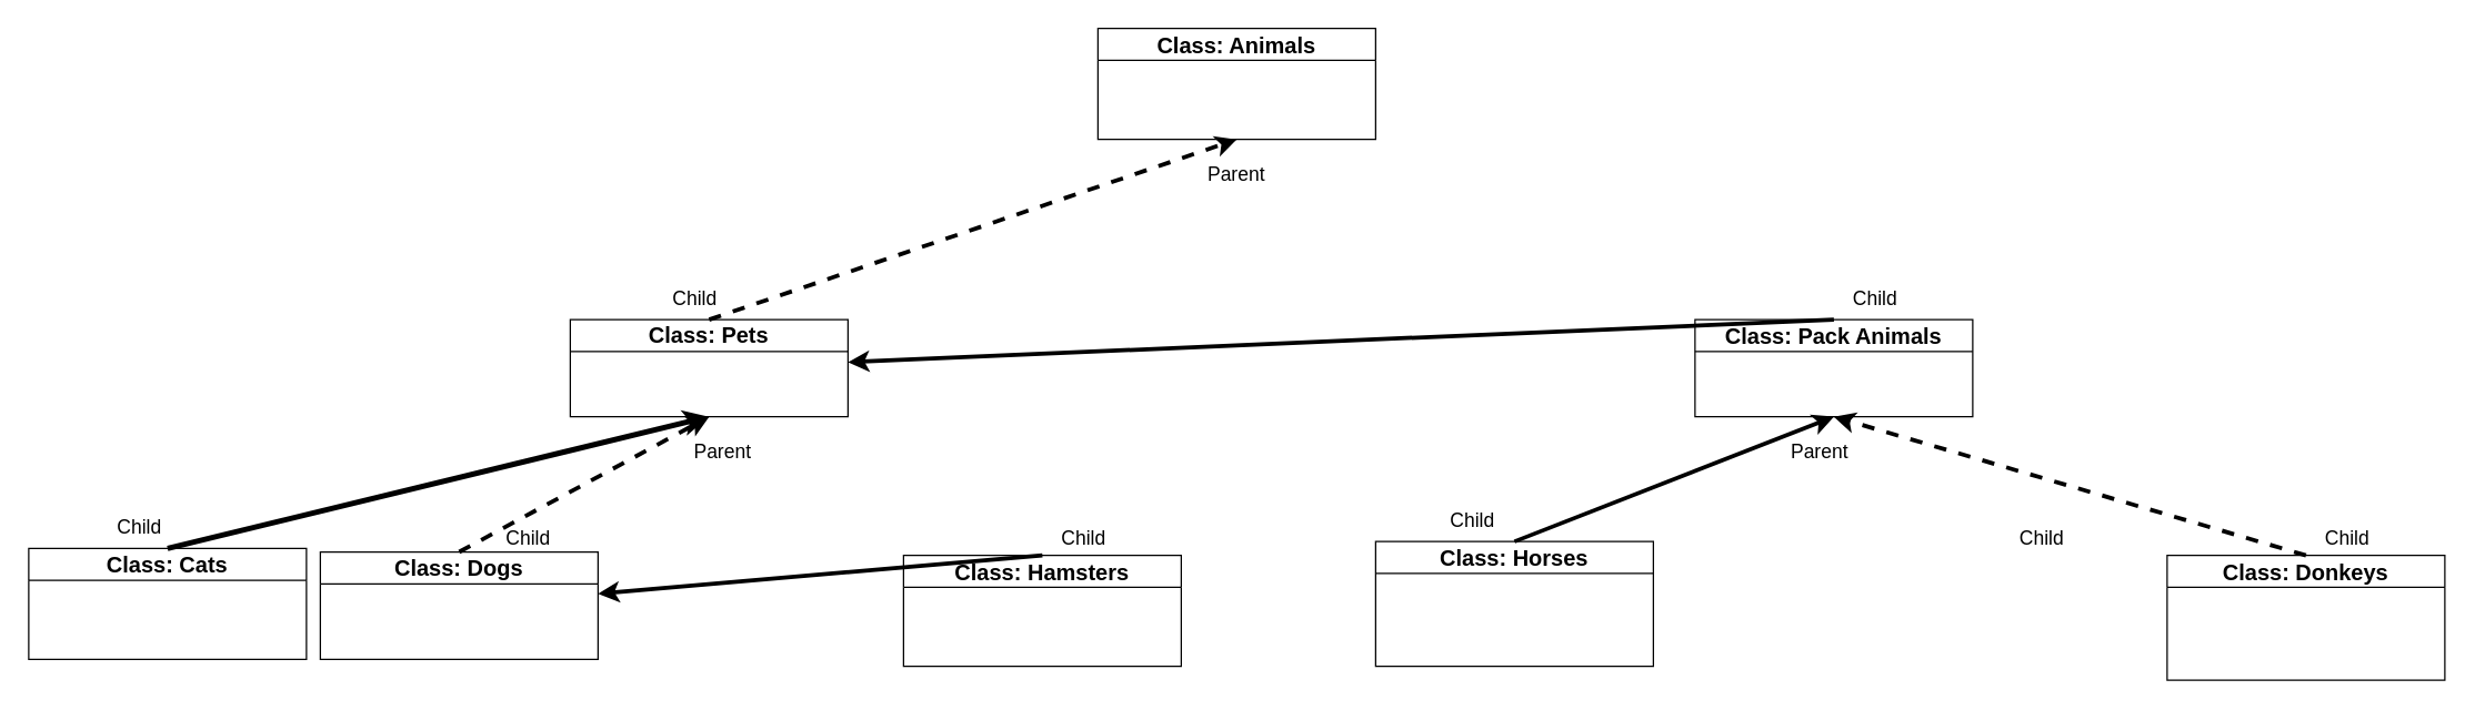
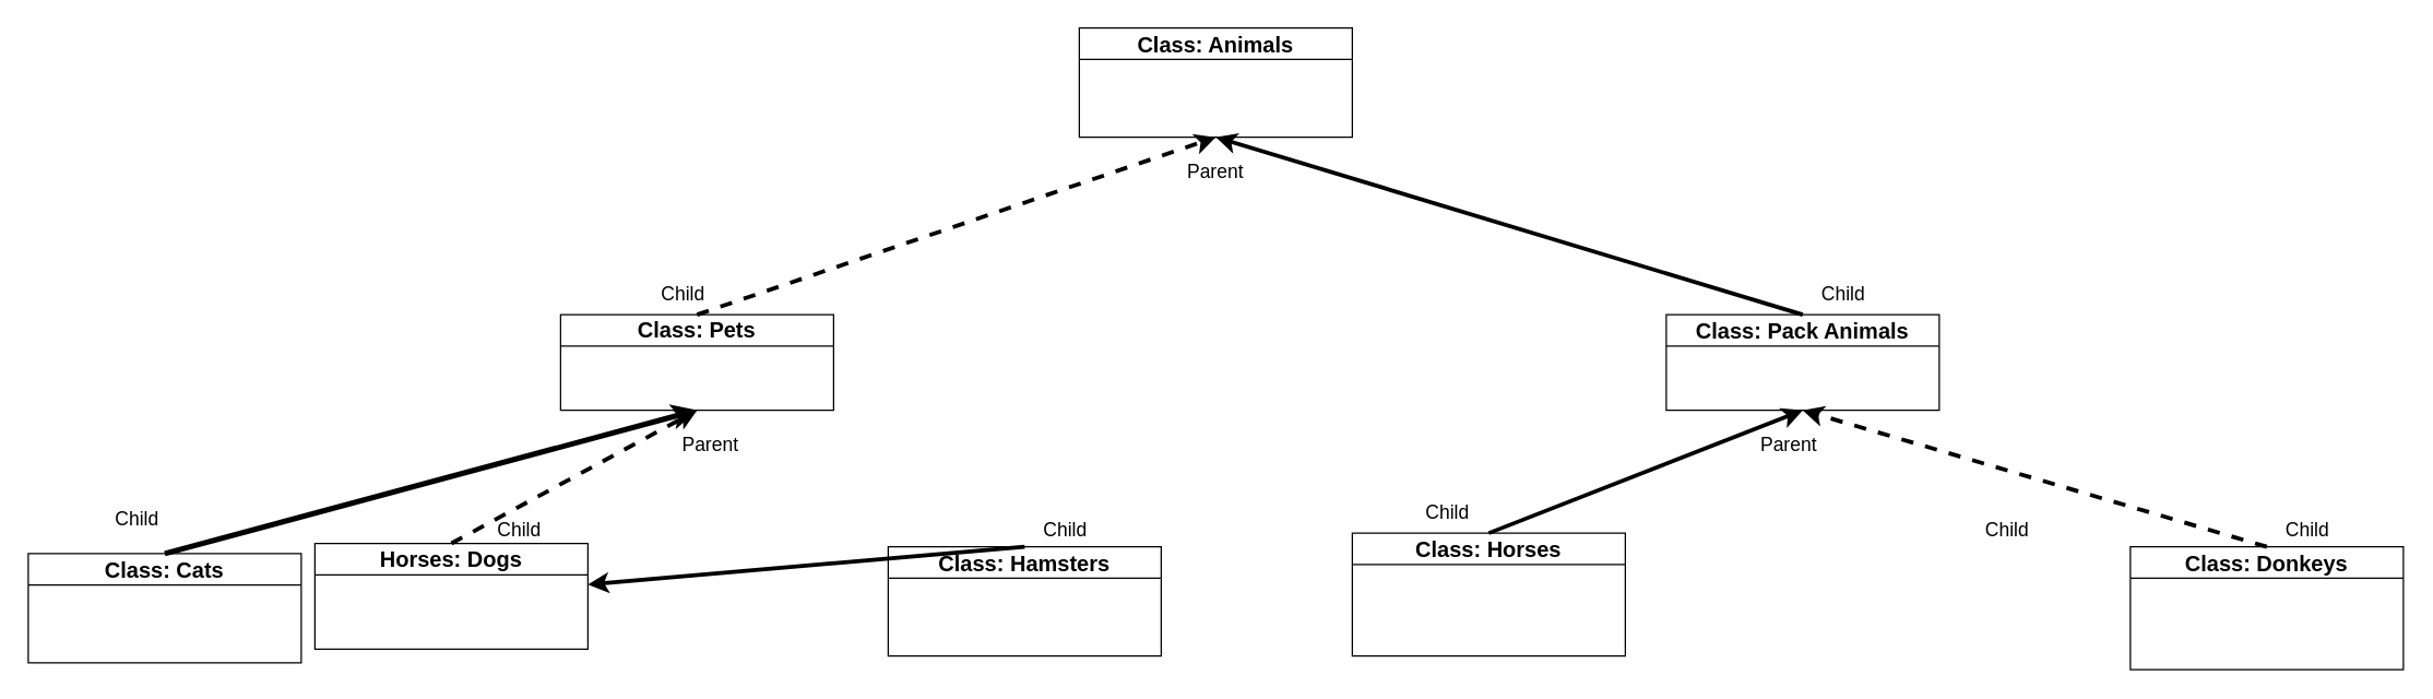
  <mxCell id="0" />
  <mxCell id="1" parent="0" />
  <mxCell id="2" value="Class: Animals" style="swimlane;whiteSpace=wrap;html=1;fontSize=16;" vertex="1" parent="1"><mxGeometry x="790" y="20" width="200" height="80" as="geometry" /></mxCell>
  <mxCell id="3" value="&lt;p style=&quot;line-height: 120%;&quot;&gt;&lt;font style=&quot;font-size: 16px;&quot;&gt;Class: Pets&lt;/font&gt;&lt;/p&gt;" style="swimlane;whiteSpace=wrap;html=1;" vertex="1" parent="1"><mxGeometry x="410" y="230" width="200" height="70" as="geometry" /></mxCell>
  <mxCell id="4" value="&lt;font style=&quot;font-size: 16px;&quot;&gt;Class: Pack Animals&lt;/font&gt;" style="swimlane;whiteSpace=wrap;html=1;" vertex="1" parent="1"><mxGeometry x="1220" y="230" width="200" height="70" as="geometry" /></mxCell>
- <mxCell id="5" value="&lt;font style=&quot;font-size: 16px;&quot;&gt;Class: Cats&lt;/font&gt;" style="swimlane;whiteSpace=wrap;html=1;" vertex="1" parent="1"><mxGeometry x="20" y="395" width="200" height="80" as="geometry" /></mxCell>
- <mxCell id="6" value="&lt;font style=&quot;font-size: 16px;&quot;&gt;Class: Dogs&lt;/font&gt;" style="swimlane;whiteSpace=wrap;html=1;" vertex="1" parent="1"><mxGeometry x="230" y="397.5" width="200" height="77.5" as="geometry" /></mxCell>
+ <mxCell id="5" value="&lt;font style=&quot;font-size: 16px;&quot;&gt;Class: Cats&lt;/font&gt;" style="swimlane;whiteSpace=wrap;html=1;" vertex="1" parent="1"><mxGeometry x="20" y="405" width="200" height="80" as="geometry" /></mxCell>
+ <mxCell id="6" value="&lt;font style=&quot;font-size: 16px;&quot;&gt;Horses: Dogs&lt;/font&gt;" style="swimlane;whiteSpace=wrap;html=1;" vertex="1" parent="1"><mxGeometry x="230" y="397.5" width="200" height="77.5" as="geometry" /></mxCell>
  <mxCell id="7" value="&lt;font style=&quot;font-size: 16px;&quot;&gt;Class: Hamsters&lt;/font&gt;" style="swimlane;whiteSpace=wrap;html=1;" vertex="1" parent="1"><mxGeometry x="650" y="400" width="200" height="80" as="geometry" /></mxCell>
  <mxCell id="8" value="Class: Horses" style="swimlane;whiteSpace=wrap;html=1;fontSize=16;" vertex="1" parent="1"><mxGeometry x="990" y="390" width="200" height="90" as="geometry" /></mxCell>
  <mxCell id="9" value="Class: Donkeys" style="swimlane;whiteSpace=wrap;html=1;fontSize=16;" vertex="1" parent="1"><mxGeometry x="1560" y="400" width="200" height="90" as="geometry" /></mxCell>
  <mxCell id="10" value="" style="endArrow=classic;html=1;rounded=0;entryX=0.5;entryY=1;entryDx=0;entryDy=0;exitX=0.5;exitY=0;exitDx=0;exitDy=0;strokeWidth=4;" edge="1" parent="1" source="5" target="3"><mxGeometry width="50" height="50" relative="1" as="geometry"><mxPoint x="630" y="640" as="sourcePoint" /><mxPoint x="770" y="440" as="targetPoint" /></mxGeometry></mxCell>
  <mxCell id="11" value="" style="endArrow=classic;html=1;rounded=0;entryX=0.5;entryY=1;entryDx=0;entryDy=0;exitX=0.5;exitY=0;exitDx=0;exitDy=0;strokeWidth=3;dashed=1;" edge="1" parent="1" source="6" target="3"><mxGeometry width="50" height="50" relative="1" as="geometry"><mxPoint x="720" y="490" as="sourcePoint" /><mxPoint x="770" y="440" as="targetPoint" /></mxGeometry></mxCell>
  <mxCell id="12" value="" style="endArrow=classic;html=1;rounded=0;exitX=0.5;exitY=0;exitDx=0;exitDy=0;strokeWidth=3;" edge="1" parent="1" source="7" target="6"><mxGeometry width="50" height="50" relative="1" as="geometry"><mxPoint x="720" y="490" as="sourcePoint" /><mxPoint x="770" y="440" as="targetPoint" /></mxGeometry></mxCell>
  <mxCell id="13" value="" style="endArrow=classic;html=1;rounded=0;entryX=0.5;entryY=1;entryDx=0;entryDy=0;exitX=0.5;exitY=0;exitDx=0;exitDy=0;strokeWidth=3;dashed=1;" edge="1" parent="1" source="3" target="2"><mxGeometry width="50" height="50" relative="1" as="geometry"><mxPoint x="720" y="490" as="sourcePoint" /><mxPoint x="770" y="440" as="targetPoint" /></mxGeometry></mxCell>
- <mxCell id="14" value="" style="endArrow=classic;html=1;rounded=0;exitX=0.5;exitY=0;exitDx=0;exitDy=0;strokeWidth=3;" edge="1" parent="1" source="4" target="3"><mxGeometry width="50" height="50" relative="1" as="geometry"><mxPoint x="720" y="490" as="sourcePoint" /><mxPoint x="770" y="440" as="targetPoint" /></mxGeometry></mxCell>
+ <mxCell id="14" value="" style="endArrow=classic;html=1;rounded=0;entryX=0.5;entryY=1;entryDx=0;entryDy=0;exitX=0.5;exitY=0;exitDx=0;exitDy=0;strokeWidth=3;" edge="1" parent="1" source="4" target="2"><mxGeometry width="50" height="50" relative="1" as="geometry"><mxPoint x="720" y="490" as="sourcePoint" /><mxPoint x="770" y="440" as="targetPoint" /></mxGeometry></mxCell>
  <mxCell id="15" value="" style="endArrow=classic;html=1;rounded=0;entryX=0.5;entryY=1;entryDx=0;entryDy=0;exitX=0.5;exitY=0;exitDx=0;exitDy=0;strokeWidth=3;" edge="1" parent="1" source="8" target="4"><mxGeometry width="50" height="50" relative="1" as="geometry"><mxPoint x="720" y="490" as="sourcePoint" /><mxPoint x="770" y="440" as="targetPoint" /></mxGeometry></mxCell>
  <mxCell id="16" value="" style="endArrow=classic;html=1;rounded=0;entryX=0.5;entryY=1;entryDx=0;entryDy=0;exitX=0.5;exitY=0;exitDx=0;exitDy=0;strokeWidth=3;dashed=1;" edge="1" parent="1" source="9" target="4"><mxGeometry width="50" height="50" relative="1" as="geometry"><mxPoint x="720" y="490" as="sourcePoint" /><mxPoint x="770" y="440" as="targetPoint" /></mxGeometry></mxCell>
  <mxCell id="17" value="&lt;font style=&quot;font-size: 14px;&quot;&gt;Child&lt;/font&gt;" style="text;html=1;align=center;verticalAlign=middle;whiteSpace=wrap;rounded=0;" vertex="1" parent="1"><mxGeometry x="470" y="200" width="60" height="30" as="geometry" /></mxCell>
  <mxCell id="18" value="Parent" style="text;html=1;align=center;verticalAlign=middle;whiteSpace=wrap;rounded=0;fontSize=14;" vertex="1" parent="1"><mxGeometry x="860" y="110" width="60" height="30" as="geometry" /></mxCell>
  <mxCell id="19" value="Child" style="text;html=1;align=center;verticalAlign=middle;whiteSpace=wrap;rounded=0;fontSize=14;" vertex="1" parent="1"><mxGeometry x="1320" y="200" width="60" height="30" as="geometry" /></mxCell>
  <mxCell id="20" value="Parent" style="text;html=1;align=center;verticalAlign=middle;whiteSpace=wrap;rounded=0;fontSize=14;" vertex="1" parent="1"><mxGeometry x="490" y="310" width="60" height="30" as="geometry" /></mxCell>
  <mxCell id="21" value="Parent" style="text;html=1;align=center;verticalAlign=middle;whiteSpace=wrap;rounded=0;fontSize=14;" vertex="1" parent="1"><mxGeometry x="1280" y="310" width="60" height="30" as="geometry" /></mxCell>
  <mxCell id="22" value="&lt;font style=&quot;font-size: 14px;&quot;&gt;Child&lt;/font&gt;" style="text;html=1;align=center;verticalAlign=middle;whiteSpace=wrap;rounded=0;" vertex="1" parent="1"><mxGeometry x="70" y="365" width="60" height="30" as="geometry" /></mxCell>
  <mxCell id="23" value="&lt;font style=&quot;font-size: 14px;&quot;&gt;Child&lt;/font&gt;" style="text;html=1;align=center;verticalAlign=middle;whiteSpace=wrap;rounded=0;" vertex="1" parent="1"><mxGeometry x="350" y="372.5" width="60" height="30" as="geometry" /></mxCell>
  <mxCell id="24" value="&lt;font style=&quot;font-size: 14px;&quot;&gt;Child&lt;/font&gt;" style="text;html=1;align=center;verticalAlign=middle;whiteSpace=wrap;rounded=0;" vertex="1" parent="1"><mxGeometry x="750" y="372.5" width="60" height="30" as="geometry" /></mxCell>
  <mxCell id="25" value="&lt;font style=&quot;font-size: 14px;&quot;&gt;Child&lt;/font&gt;" style="text;html=1;align=center;verticalAlign=middle;whiteSpace=wrap;rounded=0;" vertex="1" parent="1"><mxGeometry x="1030" y="360" width="60" height="30" as="geometry" /></mxCell>
  <mxCell id="26" value="&lt;font style=&quot;font-size: 14px;&quot;&gt;Child&lt;/font&gt;" style="text;html=1;align=center;verticalAlign=middle;whiteSpace=wrap;rounded=0;" vertex="1" parent="1"><mxGeometry x="1440" y="372.5" width="60" height="30" as="geometry" /></mxCell>
  <mxCell id="27" value="&lt;font style=&quot;font-size: 14px;&quot;&gt;Child&lt;/font&gt;" style="text;html=1;align=center;verticalAlign=middle;whiteSpace=wrap;rounded=0;" vertex="1" parent="1"><mxGeometry x="1660" y="372.5" width="60" height="30" as="geometry" /></mxCell>
